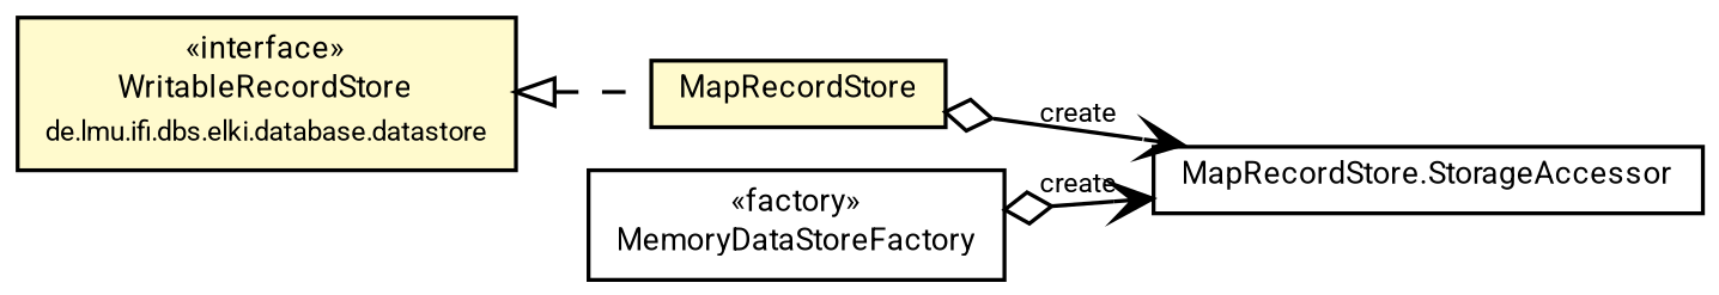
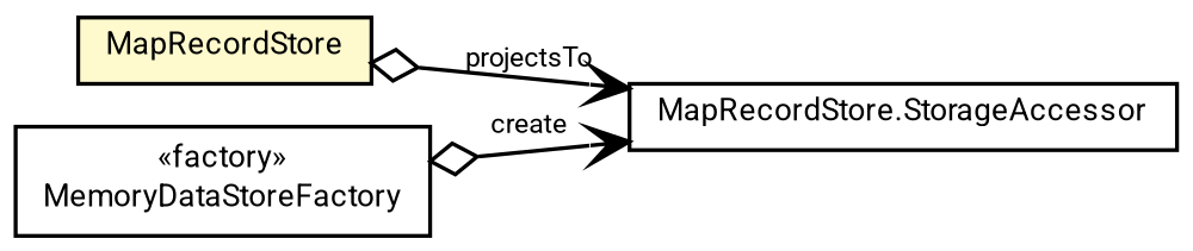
  digraph {
    nodesep=0.15
    rankdir=LR
    ranksep=0.25
    node [fontcolor=black fontname=Roboto fontsize=8 margin=0 shape=plaintext]
    edge [arrowtail=ediamond color=black dir=both fontname=Roboto fontsize=7 labelfontname=Roboto labelfontsize=7 weight=3 arrowhead=open]
-   n1 [height=0 label=<<table title="de.lmu.ifi.dbs.elki.database.datastore.WritableRecordStore" border="0" cellborder="1" cellspacing="0" cellpadding="2" bgcolor="LemonChiffon" href="../WritableRecordStore.html" target="_parent"> 		<tr><td><table border="0" cellspacing="0" cellpadding="1"> 		<tr><td align="center" balign="center"> &#171;interface&#187; </td></tr> 		<tr><td align="center" balign="center"> <font face="Roboto">WritableRecordStore</font> </td></tr> 		<tr><td align="center" balign="center"> <font face="Roboto" point-size="7.0">de.lmu.ifi.dbs.elki.database.datastore</font> </td></tr> 		</table></td></tr> 		</table>> width=0]
    n2 [height=0 label=<<table title="de.lmu.ifi.dbs.elki.database.datastore.memory.MapRecordStore" border="0" cellborder="1" cellspacing="0" cellpadding="2" bgcolor="lemonChiffon" href="MapRecordStore.html" target="_parent"> 		<tr><td><table border="0" cellspacing="0" cellpadding="1"> 		<tr><td align="center" balign="center"> <font face="Roboto">MapRecordStore</font> </td></tr> 		</table></td></tr> 		</table>> width=0]
    n3 [height=0 label=<<table title="de.lmu.ifi.dbs.elki.database.datastore.memory.MapRecordStore.StorageAccessor" border="0" cellborder="1" cellspacing="0" cellpadding="2" href="MapRecordStore.StorageAccessor.html" target="_parent"> 		<tr><td><table border="0" cellspacing="0" cellpadding="1"> 		<tr><td align="center" balign="center"> <font face="Roboto">MapRecordStore.StorageAccessor</font> </td></tr> 		</table></td></tr> 		</table>> width=0]
    n4 [height=0 label=<<table title="de.lmu.ifi.dbs.elki.database.datastore.memory.MemoryDataStoreFactory" border="0" cellborder="1" cellspacing="0" cellpadding="2" href="MemoryDataStoreFactory.html" target="_parent"> 		<tr><td><table border="0" cellspacing="0" cellpadding="1"> 		<tr><td align="center" balign="center"> &#171;factory&#187; </td></tr> 		<tr><td align="center" balign="center"> <font face="Roboto">MemoryDataStoreFactory</font> </td></tr> 		</table></td></tr> 		</table>> width=0]
-   n1 -> n2 [arrowtail=empty dir=back style=dashed weight=9 arrowhead=""]
-   n2 -> n3 [label=create]
+   n2 -> n3 [label=projectsTo]
    n4 -> n3 [label=create]
  }
